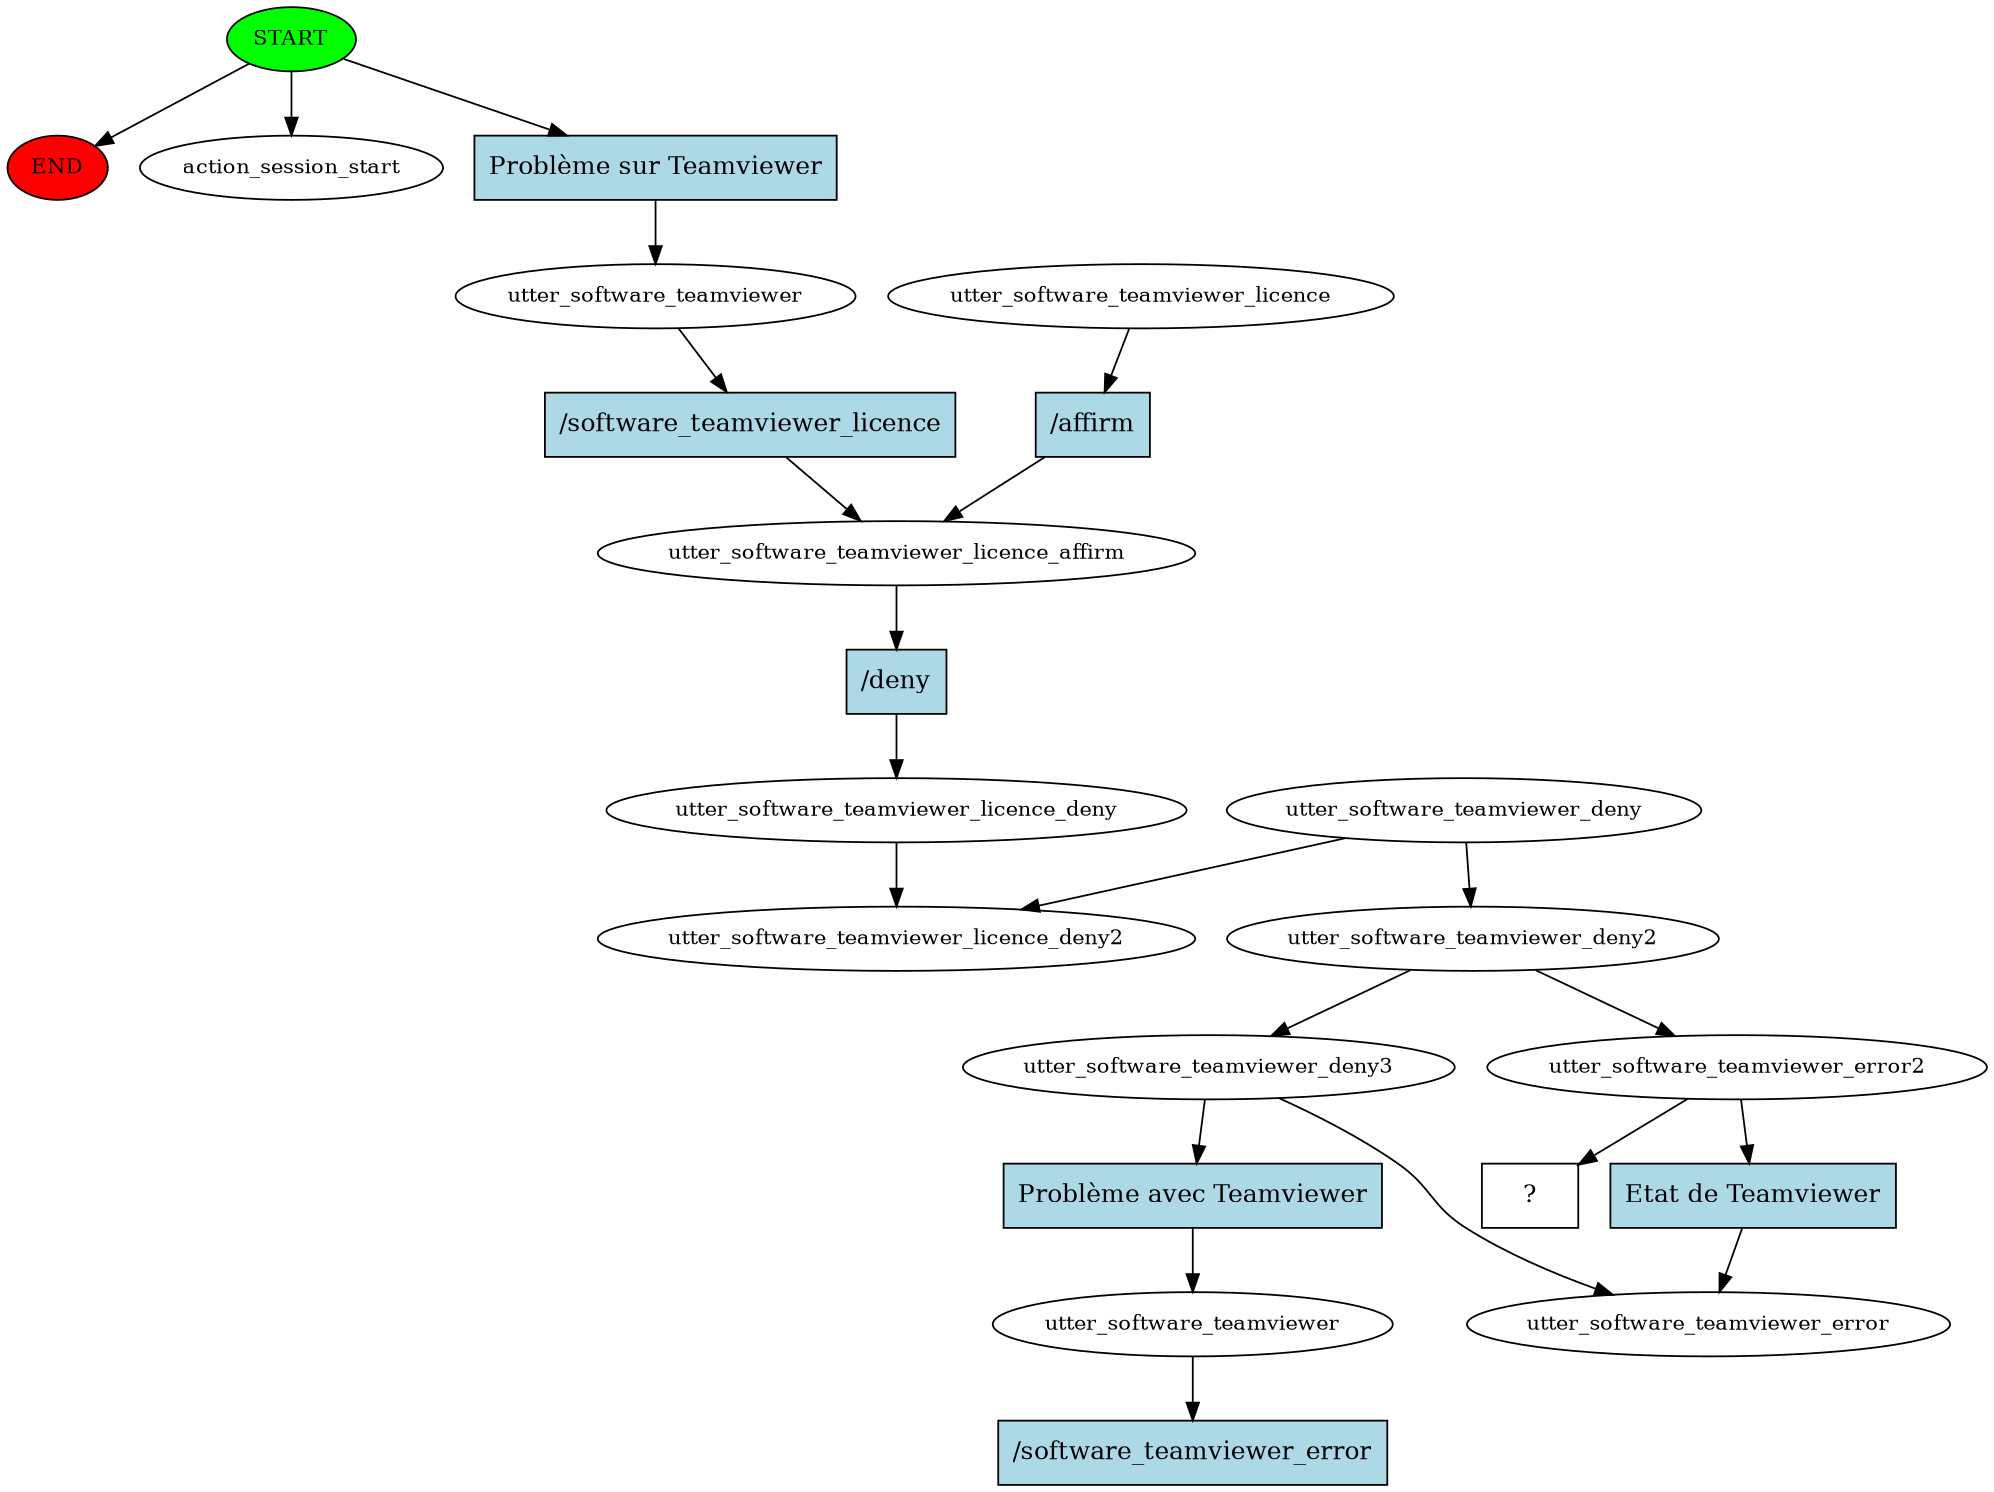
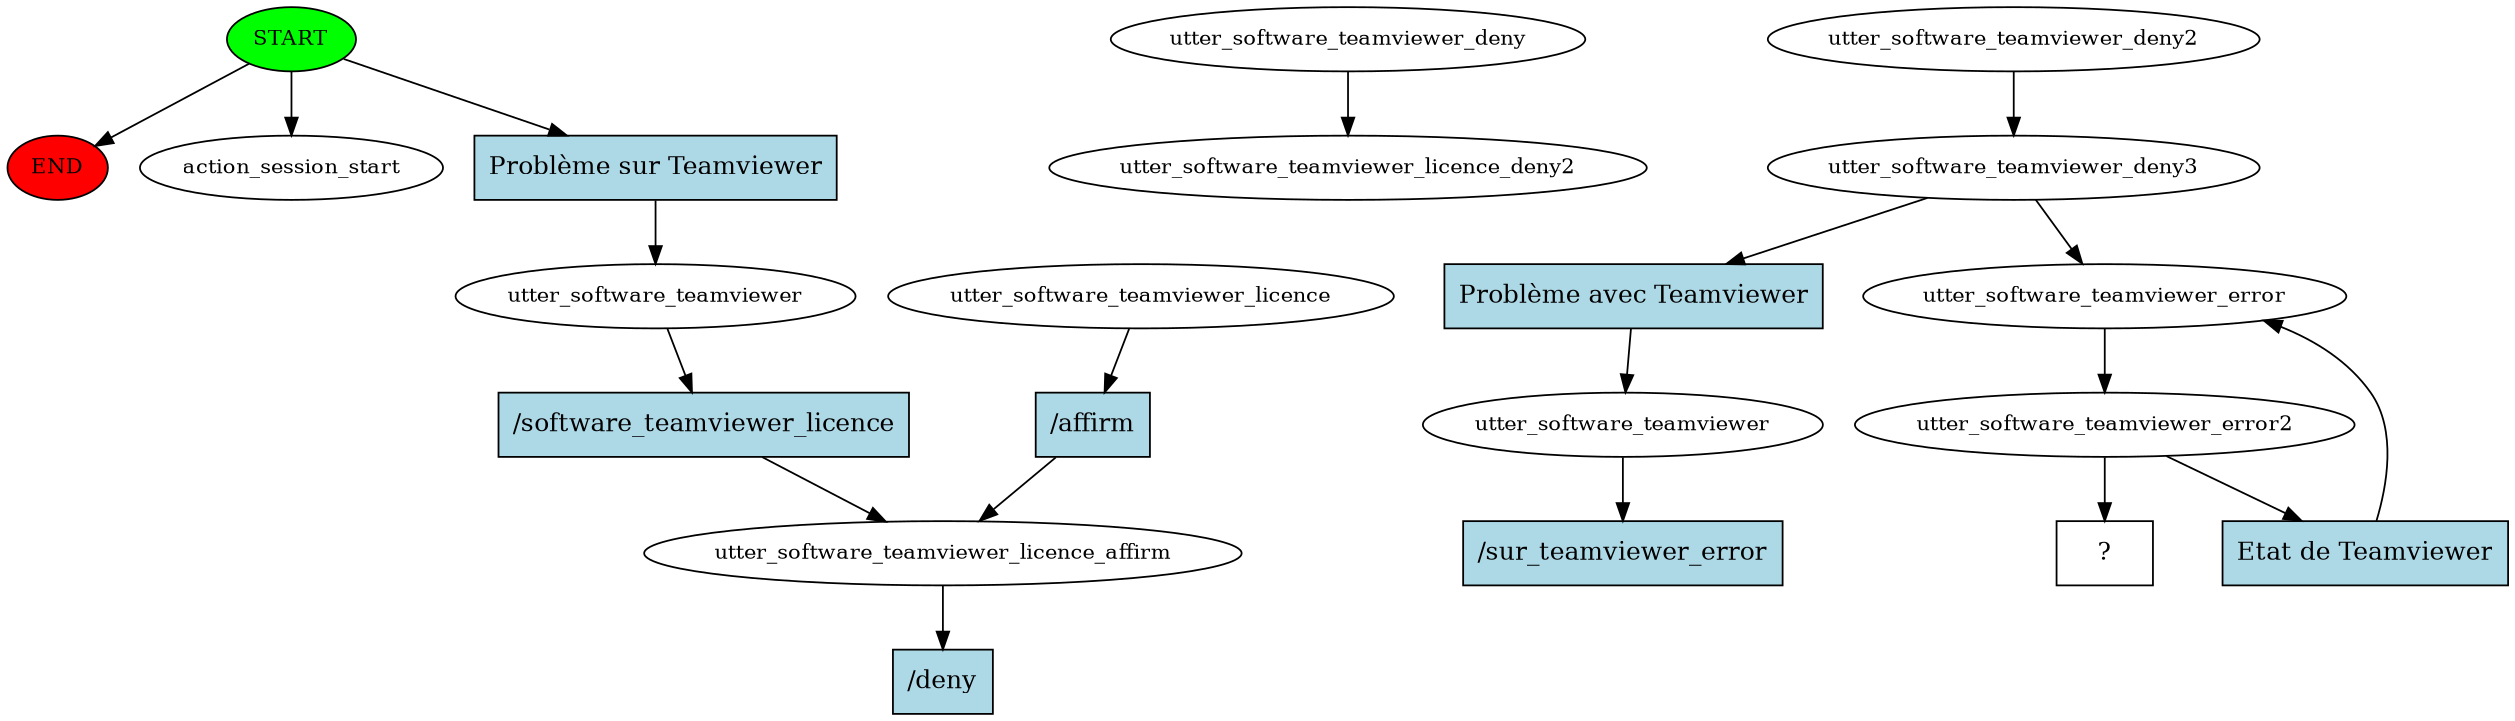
  digraph {
    node [fontsize=12]
    n1 [fillcolor=green label=START style=filled]
    n2 [fillcolor=red label=END style=filled]
    n3 [label=action_session_start]
    n4 [fillcolor=lightblue label="Problème sur Teamviewer" shape=rect style=filled fontsize=""]
    n5 [label=utter_software_teamviewer]
    n6 [fillcolor=lightblue label="/software_teamviewer_licence" shape=rect style=filled fontsize=""]
    n7 [label=utter_software_teamviewer_licence_affirm]
    n8 [label=utter_software_teamviewer_licence]
    n9 [fillcolor=lightblue label="/affirm" shape=rect style=filled fontsize=""]
    n10 [fillcolor=lightblue label="/deny" shape=rect style=filled fontsize=""]
-   n11 [label=utter_software_teamviewer_licence_deny]
    n12 [label=utter_software_teamviewer_licence_deny2]
    n13 [label=utter_software_teamviewer_deny]
    n14 [label=utter_software_teamviewer_deny2]
    n15 [label=utter_software_teamviewer_deny3]
    n16 [fillcolor=lightblue label="Problème avec Teamviewer" shape=rect style=filled fontsize=""]
    n17 [label=utter_software_teamviewer_error]
    n18 [label=utter_software_teamviewer]
-   n19 [fillcolor=lightblue label="/software_teamviewer_error" shape=rect style=filled fontsize=""]
+   n19 [fillcolor=lightblue label="/sur_teamviewer_error" shape=rect style=filled fontsize=""]
    n20 [label=utter_software_teamviewer_error2]
    n21 [label="  ?  " shape=rect fontsize=""]
    n22 [fillcolor=lightblue label="Etat de Teamviewer" shape=rect style=filled fontsize=""]
    n1 -> n2
    n1 -> n3
    n1 -> n4
    n4 -> n5
    n5 -> n6
    n6 -> n7
    n7 -> n10
    n8 -> n9
    n9 -> n7
-   n10 -> n11
-   n11 -> n12
    n13 -> n12
-   n13 -> n14
    n14 -> n15
    n15 -> n16
    n15 -> n17
    n16 -> n18
-   n14 -> n20
+   n17 -> n20
    n18 -> n19
    n20 -> n21
    n20 -> n22
    n22 -> n17
  }
